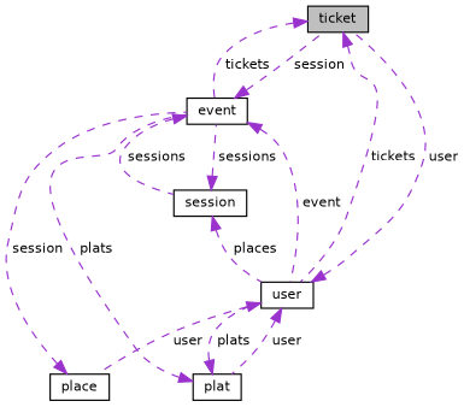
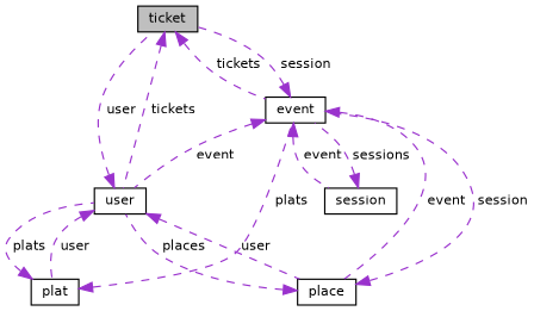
  digraph {
    node [color=black fillcolor=white fontname=Helvetica fontsize=10 shape=record style=filled]
    edge [color=darkorchid3 dir=back fontname=Helvetica fontsize=10 labelfontname=Helvetica labelfontsize=10 style=dashed]
    n1 [fillcolor=grey75 fontcolor=black height=0.2 label=ticket width=0.4]
    n2 [height=0.2 label=event width=0.4]
    n3 [height=0.2 label=user width=0.4]
    n4 [height=0.2 label=place width=0.4]
    n5 [height=0.2 label=session width=0.4]
    n6 [height=0.2 label=plat width=0.4]
    n1 -> n2 [label=" tickets"]
    n1 -> n3 [label=" tickets"]
    n2 -> n1 [label=" session"]
    n2 -> n3 [label=" event"]
-   n2 -> n5 [label=" sessions"]
+   n2 -> n4 [label=" event"]
+   n2 -> n5 [label=" event"]
    n3 -> n1 [label=" user"]
    n3 -> n4 [label=" user"]
    n3 -> n6 [label=" user"]
    n4 -> n2 [label=" session"]
-   n5 -> n3 [label=" places"]
+   n4 -> n3 [label=" places"]
    n5 -> n2 [label=" sessions"]
    n6 -> n2 [label=" plats"]
    n6 -> n3 [label=" plats"]
  }
